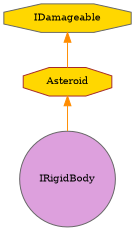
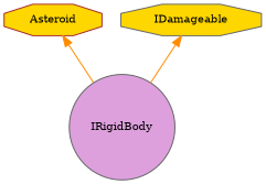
  digraph {
    fontname="DejaVu Serif"
    node [color=gray40 fillcolor=gold fontname="DejaVu Serif" fontsize=10 shape=octagon style=filled]
    edge [color=darkorange dir=back fontname="DejaVu Serif" fontsize=10 labelfontname=Helvetica labelfontsize=10 style=solid]
    n1 [color=brown fontcolor=black height=0.2 label=Asteroid width=0.4]
    n2 [fillcolor=plum height=0.2 label=IRigidBody shape=circle width=0.4]
    n3 [height=0.2 label=IDamageable width=0.4]
    n1 -> n2
-   n3 -> n1
+   n3 -> n2
  }
